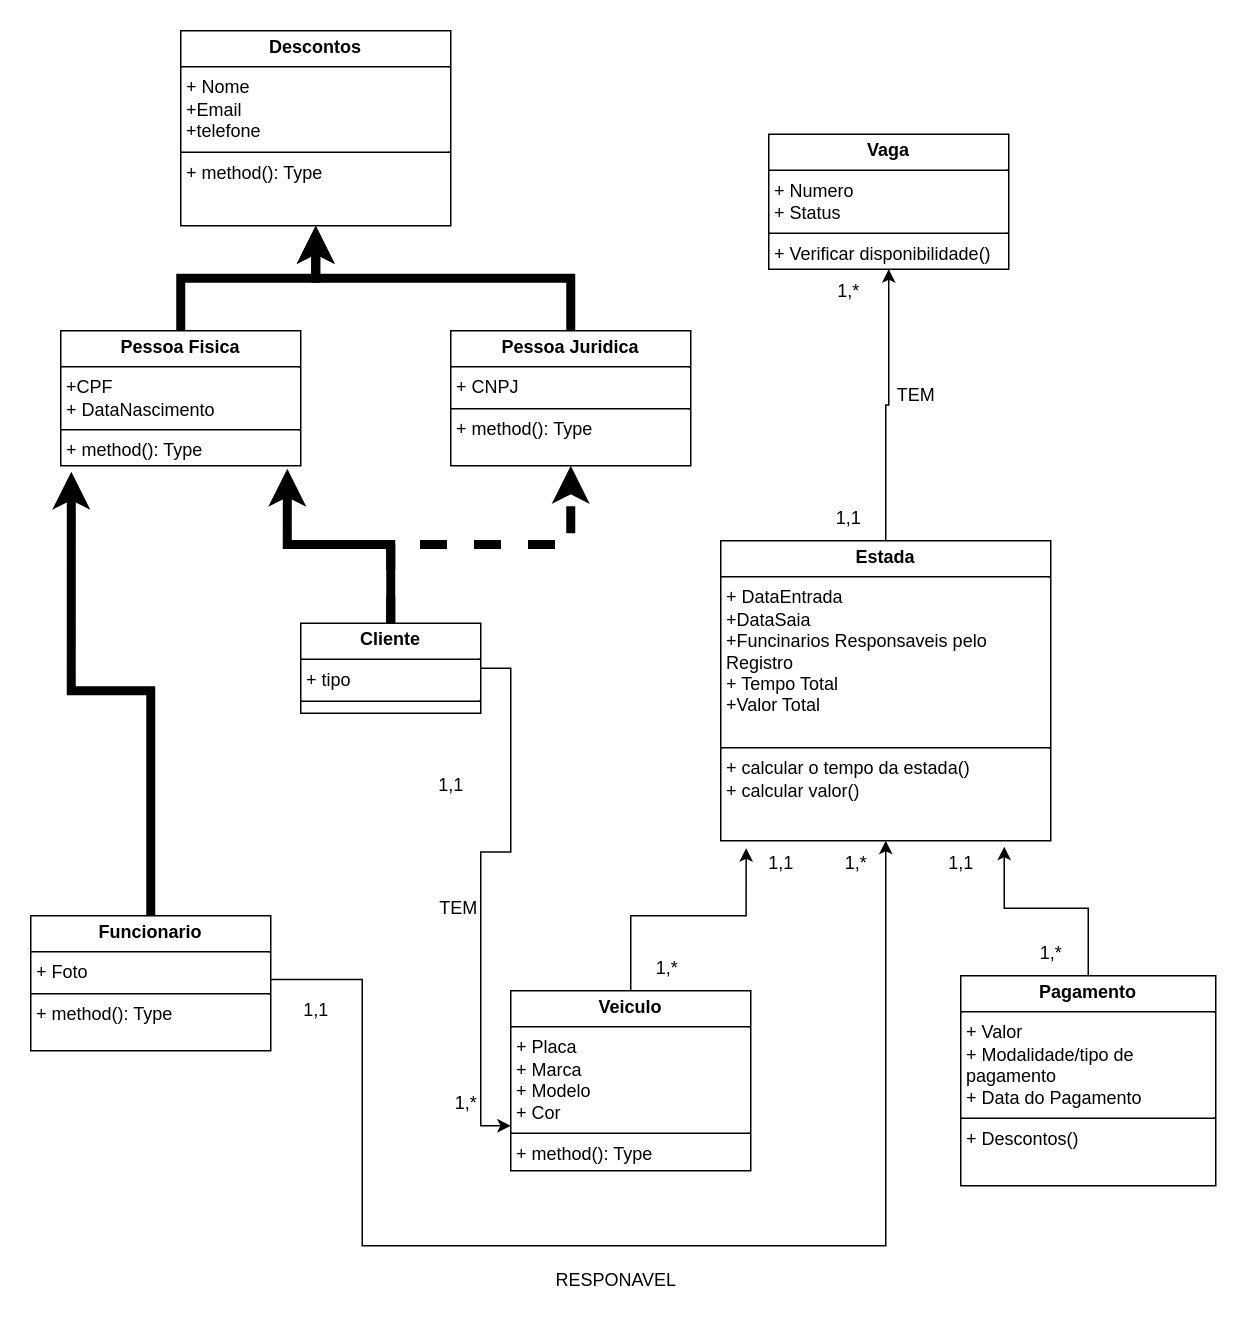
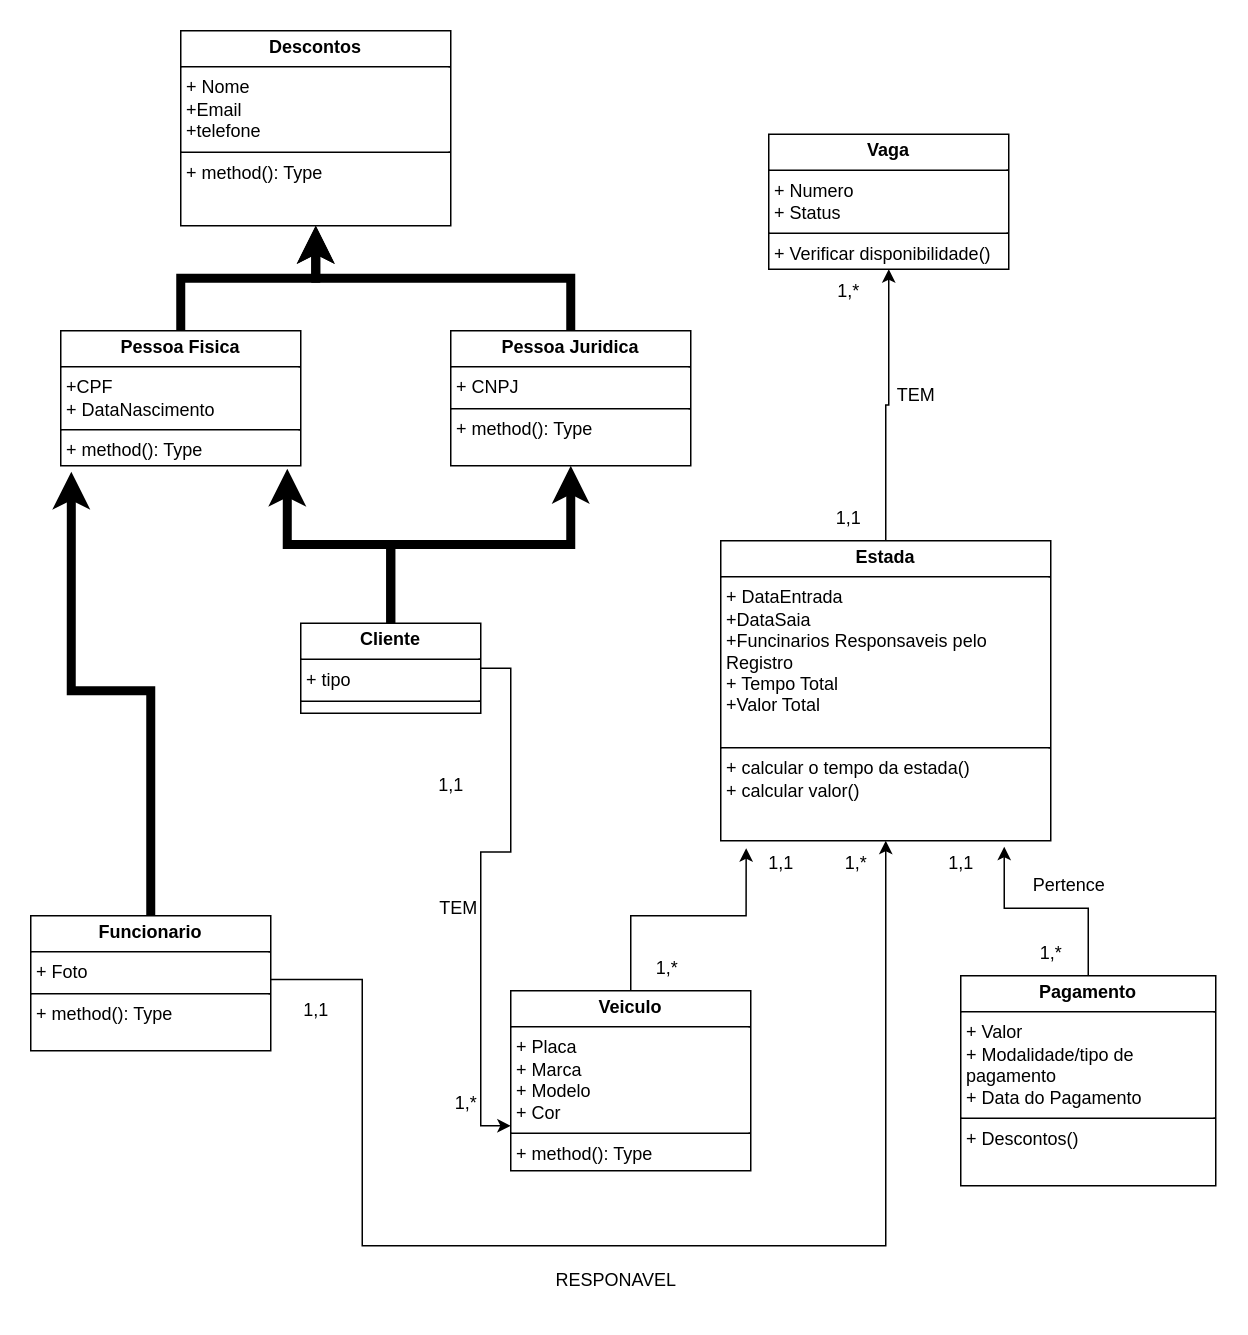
  <mxCell id="0" />
  <mxCell id="1" parent="0" />
  <mxCell id="2" value="" style="edgeStyle=orthogonalEdgeStyle;rounded=0;orthogonalLoop=1;jettySize=auto;html=1;strokeWidth=6;labelBackgroundColor=none;fontColor=default;arcSize=16;" parent="1" source="3" target="6" edge="1"><mxGeometry relative="1" as="geometry" /></mxCell>
  <mxCell id="3" value="&lt;p style=&quot;margin:0px;margin-top:4px;text-align:center;&quot;&gt;&lt;b&gt;Pessoa Fisica&lt;/b&gt;&lt;/p&gt;&lt;hr size=&quot;1&quot; style=&quot;border-style:solid;&quot;&gt;&lt;p style=&quot;margin:0px;margin-left:4px;&quot;&gt;+CPF&lt;/p&gt;&lt;p style=&quot;margin:0px;margin-left:4px;&quot;&gt;+ DataNascimento&lt;/p&gt;&lt;hr size=&quot;1&quot; style=&quot;border-style:solid;&quot;&gt;&lt;p style=&quot;margin:0px;margin-left:4px;&quot;&gt;+ method(): Type&lt;/p&gt;" style="verticalAlign=top;align=left;overflow=fill;html=1;whiteSpace=wrap;labelBackgroundColor=none;rounded=0;arcSize=16;" parent="1" vertex="1"><mxGeometry x="40" y="220" width="160" height="90" as="geometry" /></mxCell>
  <mxCell id="4" style="edgeStyle=orthogonalEdgeStyle;rounded=0;orthogonalLoop=1;jettySize=auto;html=1;strokeWidth=6;labelBackgroundColor=none;fontColor=default;arcSize=16;" parent="1" source="5" target="6" edge="1"><mxGeometry relative="1" as="geometry" /></mxCell>
  <mxCell id="5" value="&lt;p style=&quot;margin:0px;margin-top:4px;text-align:center;&quot;&gt;&lt;b&gt;Pessoa Juridica&lt;/b&gt;&lt;/p&gt;&lt;hr size=&quot;1&quot; style=&quot;border-style:solid;&quot;&gt;&lt;p style=&quot;margin:0px;margin-left:4px;&quot;&gt;+ CNPJ&lt;/p&gt;&lt;hr size=&quot;1&quot; style=&quot;border-style:solid;&quot;&gt;&lt;p style=&quot;margin:0px;margin-left:4px;&quot;&gt;+ method(): Type&lt;/p&gt;" style="verticalAlign=top;align=left;overflow=fill;html=1;whiteSpace=wrap;labelBackgroundColor=none;rounded=0;arcSize=16;" parent="1" vertex="1"><mxGeometry x="300" y="220" width="160" height="90" as="geometry" /></mxCell>
  <mxCell id="6" value="&lt;p style=&quot;margin:0px;margin-top:4px;text-align:center;&quot;&gt;&lt;b&gt;Descontos&lt;/b&gt;&lt;/p&gt;&lt;hr size=&quot;1&quot; style=&quot;border-style:solid;&quot;&gt;&lt;p style=&quot;margin:0px;margin-left:4px;&quot;&gt;+ Nome&lt;br&gt;+Email&lt;/p&gt;&lt;p style=&quot;margin:0px;margin-left:4px;&quot;&gt;+telefone&lt;/p&gt;&lt;hr size=&quot;1&quot; style=&quot;border-style:solid;&quot;&gt;&lt;p style=&quot;margin:0px;margin-left:4px;&quot;&gt;+ method(): Type&lt;/p&gt;" style="verticalAlign=top;align=left;overflow=fill;html=1;whiteSpace=wrap;labelBackgroundColor=none;rounded=0;arcSize=16;" parent="1" vertex="1"><mxGeometry x="120" width="180" height="130" as="geometry" y="20" /></mxCell>
  <mxCell id="7" style="edgeStyle=orthogonalEdgeStyle;rounded=0;orthogonalLoop=1;jettySize=auto;html=1;entryX=0.5;entryY=1;entryDx=0;entryDy=0;labelBackgroundColor=none;fontColor=default;arcSize=16;" parent="1" target="11" edge="1"><mxGeometry relative="1" as="geometry"><mxPoint x="590" y="810" as="targetPoint" /><mxPoint x="180" y="652.5" as="sourcePoint" /><Array as="points"><mxPoint x="241" y="653" /><mxPoint x="241" y="830" /><mxPoint x="590" y="830" /></Array></mxGeometry></mxCell>
  <mxCell id="8" style="edgeStyle=orthogonalEdgeStyle;rounded=0;orthogonalLoop=1;jettySize=auto;html=1;entryX=0.044;entryY=1.044;entryDx=0;entryDy=0;entryPerimeter=0;strokeWidth=6;labelBackgroundColor=none;fontColor=default;arcSize=16;" edge="1" parent="1" source="9" target="3"><mxGeometry relative="1" as="geometry"><mxPoint x="50" y="350" as="targetPoint" /></mxGeometry></mxCell>
  <mxCell id="9" value="&lt;p style=&quot;margin:0px;margin-top:4px;text-align:center;&quot;&gt;&lt;b&gt;Funcionario&lt;/b&gt;&lt;/p&gt;&lt;hr size=&quot;1&quot; style=&quot;border-style:solid;&quot;&gt;&lt;p style=&quot;margin:0px;margin-left:4px;&quot;&gt;+ Foto&lt;/p&gt;&lt;hr size=&quot;1&quot; style=&quot;border-style:solid;&quot;&gt;&lt;p style=&quot;margin:0px;margin-left:4px;&quot;&gt;+ method(): Type&lt;/p&gt;" style="verticalAlign=top;align=left;overflow=fill;html=1;whiteSpace=wrap;labelBackgroundColor=none;rounded=0;arcSize=16;" parent="1" vertex="1"><mxGeometry x="20" y="610" width="160" height="90" as="geometry" /></mxCell>
  <mxCell id="10" style="edgeStyle=orthogonalEdgeStyle;rounded=0;orthogonalLoop=1;jettySize=auto;html=1;entryX=0.5;entryY=1;entryDx=0;entryDy=0;labelBackgroundColor=none;fontColor=default;arcSize=16;" parent="1" source="11" target="12" edge="1"><mxGeometry relative="1" as="geometry" /></mxCell>
  <mxCell id="11" value="&lt;p style=&quot;margin:0px;margin-top:4px;text-align:center;&quot;&gt;&lt;b&gt;Estada&lt;/b&gt;&lt;/p&gt;&lt;hr size=&quot;1&quot; style=&quot;border-style:solid;&quot;&gt;&lt;p style=&quot;margin:0px;margin-left:4px;&quot;&gt;+ DataEntrada&lt;/p&gt;&lt;p style=&quot;margin:0px;margin-left:4px;&quot;&gt;+DataSaia&lt;/p&gt;&lt;p style=&quot;margin:0px;margin-left:4px;&quot;&gt;+Funcinarios Responsaveis pelo Registro&lt;/p&gt;&lt;p style=&quot;margin:0px;margin-left:4px;&quot;&gt;+ Tempo Total&lt;/p&gt;&lt;p style=&quot;margin:0px;margin-left:4px;&quot;&gt;+Valor Total&lt;/p&gt;&lt;p style=&quot;margin:0px;margin-left:4px;&quot;&gt;&lt;br&gt;&lt;/p&gt;&lt;hr size=&quot;1&quot; style=&quot;border-style:solid;&quot;&gt;&lt;p style=&quot;margin:0px;margin-left:4px;&quot;&gt;+&amp;nbsp;calcular o tempo da estada()&lt;br&gt;+ calcular valor()&lt;/p&gt;" style="verticalAlign=top;align=left;overflow=fill;html=1;whiteSpace=wrap;labelBackgroundColor=none;rounded=0;arcSize=16;" parent="1" vertex="1"><mxGeometry x="480" y="360" width="220" height="200" as="geometry" /></mxCell>
  <mxCell id="12" value="&lt;p style=&quot;margin:0px;margin-top:4px;text-align:center;&quot;&gt;&lt;b&gt;Vaga&lt;/b&gt;&lt;/p&gt;&lt;hr size=&quot;1&quot; style=&quot;border-style:solid;&quot;&gt;&lt;p style=&quot;margin:0px;margin-left:4px;&quot;&gt;+ Numero&lt;br&gt;+ Status&lt;/p&gt;&lt;hr size=&quot;1&quot; style=&quot;border-style:solid;&quot;&gt;&lt;p style=&quot;margin:0px;margin-left:4px;&quot;&gt;+ Verificar disponibilidade()&lt;/p&gt;" style="verticalAlign=top;align=left;overflow=fill;html=1;whiteSpace=wrap;labelBackgroundColor=none;rounded=0;arcSize=16;" parent="1" vertex="1"><mxGeometry x="512" y="89" width="160" height="90" as="geometry" /></mxCell>
  <mxCell id="13" value="&lt;p style=&quot;margin:0px;margin-top:4px;text-align:center;&quot;&gt;&lt;b&gt;Pagamento&lt;/b&gt;&lt;/p&gt;&lt;hr size=&quot;1&quot; style=&quot;border-style:solid;&quot;&gt;&lt;p style=&quot;margin:0px;margin-left:4px;&quot;&gt;+ Valor&lt;br&gt;+ Modalidade/tipo de pagamento&lt;br&gt;+ Data do Pagamento&lt;/p&gt;&lt;hr size=&quot;1&quot; style=&quot;border-style:solid;&quot;&gt;&lt;p style=&quot;margin:0px;margin-left:4px;&quot;&gt;+ Descontos()&lt;/p&gt;" style="verticalAlign=top;align=left;overflow=fill;html=1;whiteSpace=wrap;labelBackgroundColor=none;rounded=0;arcSize=16;" parent="1" vertex="1"><mxGeometry x="640" y="650" width="170" height="140" as="geometry" /></mxCell>
  <mxCell id="14" value="&lt;p style=&quot;margin:0px;margin-top:4px;text-align:center;&quot;&gt;&lt;b&gt;Veiculo&lt;/b&gt;&lt;/p&gt;&lt;hr size=&quot;1&quot; style=&quot;border-style:solid;&quot;&gt;&lt;p style=&quot;margin:0px;margin-left:4px;&quot;&gt;+ Placa&lt;/p&gt;&lt;p style=&quot;margin:0px;margin-left:4px;&quot;&gt;+ Marca&lt;/p&gt;&lt;p style=&quot;margin:0px;margin-left:4px;&quot;&gt;+ Modelo&lt;/p&gt;&lt;p style=&quot;margin:0px;margin-left:4px;&quot;&gt;+ Cor&lt;/p&gt;&lt;hr size=&quot;1&quot; style=&quot;border-style:solid;&quot;&gt;&lt;p style=&quot;margin:0px;margin-left:4px;&quot;&gt;+ method(): Type&lt;/p&gt;" style="verticalAlign=top;align=left;overflow=fill;html=1;whiteSpace=wrap;labelBackgroundColor=none;rounded=0;arcSize=16;" parent="1" vertex="1"><mxGeometry x="340" y="660" width="160" height="120" as="geometry" /></mxCell>
- <mxCell id="15" value="" style="edgeStyle=orthogonalEdgeStyle;rounded=0;orthogonalLoop=1;jettySize=auto;html=1;strokeWidth=6;labelBackgroundColor=none;fontColor=default;arcSize=16;dashed=1;" parent="1" source="17" target="5" edge="1"><mxGeometry relative="1" as="geometry" /></mxCell>
+ <mxCell id="15" value="" style="edgeStyle=orthogonalEdgeStyle;rounded=0;orthogonalLoop=1;jettySize=auto;html=1;strokeWidth=6;labelBackgroundColor=none;fontColor=default;arcSize=16;" parent="1" source="17" target="5" edge="1"><mxGeometry relative="1" as="geometry" /></mxCell>
  <mxCell id="16" style="edgeStyle=orthogonalEdgeStyle;rounded=0;orthogonalLoop=1;jettySize=auto;html=1;entryX=0;entryY=0.75;entryDx=0;entryDy=0;labelBackgroundColor=none;fontColor=default;arcSize=16;" parent="1" source="17" target="14" edge="1"><mxGeometry relative="1" as="geometry" /></mxCell>
  <mxCell id="17" value="&lt;p style=&quot;margin:0px;margin-top:4px;text-align:center;&quot;&gt;&lt;b&gt;Cliente&lt;/b&gt;&lt;/p&gt;&lt;hr size=&quot;1&quot; style=&quot;border-style:solid;&quot;&gt;&lt;p style=&quot;margin:0px;margin-left:4px;&quot;&gt;+ tipo&lt;br&gt;&lt;/p&gt;&lt;hr size=&quot;1&quot; style=&quot;border-style:solid;&quot;&gt;&lt;p style=&quot;margin:0px;margin-left:4px;&quot;&gt;+ method(): Type&lt;/p&gt;" style="verticalAlign=top;align=left;overflow=fill;html=1;whiteSpace=wrap;labelBackgroundColor=none;rounded=0;arcSize=16;" parent="1" vertex="1"><mxGeometry x="200" y="415" width="120" height="60" as="geometry" /></mxCell>
  <mxCell id="18" style="edgeStyle=orthogonalEdgeStyle;rounded=0;orthogonalLoop=1;jettySize=auto;html=1;entryX=0.944;entryY=1.022;entryDx=0;entryDy=0;entryPerimeter=0;strokeWidth=6;labelBackgroundColor=none;fontColor=default;arcSize=16;" parent="1" source="17" target="3" edge="1"><mxGeometry relative="1" as="geometry" /></mxCell>
  <mxCell id="19" style="edgeStyle=orthogonalEdgeStyle;rounded=0;orthogonalLoop=1;jettySize=auto;html=1;entryX=0.077;entryY=1.025;entryDx=0;entryDy=0;entryPerimeter=0;labelBackgroundColor=none;fontColor=default;arcSize=16;" parent="1" source="14" target="11" edge="1"><mxGeometry relative="1" as="geometry" /></mxCell>
  <mxCell id="20" style="edgeStyle=orthogonalEdgeStyle;rounded=0;orthogonalLoop=1;jettySize=auto;html=1;entryX=0.859;entryY=1.02;entryDx=0;entryDy=0;entryPerimeter=0;labelBackgroundColor=none;fontColor=default;arcSize=16;" parent="1" source="13" target="11" edge="1"><mxGeometry relative="1" as="geometry" /></mxCell>
  <mxCell id="21" value="TEM" style="text;html=1;align=center;verticalAlign=middle;resizable=0;points=[];autosize=1;strokeColor=none;fillColor=none;labelBackgroundColor=none;rounded=0;arcSize=16;" parent="1" vertex="1"><mxGeometry x="280" y="590" width="50" height="30" as="geometry" /></mxCell>
  <mxCell id="22" value="1,1" style="text;html=1;align=center;verticalAlign=middle;resizable=0;points=[];autosize=1;strokeColor=none;fillColor=none;labelBackgroundColor=none;rounded=0;arcSize=16;" parent="1" vertex="1"><mxGeometry x="280" y="508" width="40" height="30" as="geometry" /></mxCell>
  <mxCell id="23" value="1,*" style="text;html=1;align=center;verticalAlign=middle;resizable=0;points=[];autosize=1;strokeColor=none;fillColor=none;labelBackgroundColor=none;rounded=0;arcSize=16;" parent="1" vertex="1"><mxGeometry x="290" y="720" width="40" height="30" as="geometry" /></mxCell>
+ <mxCell id="24" value="Pertence" style="text;html=1;align=center;verticalAlign=middle;resizable=0;points=[];autosize=1;strokeColor=none;fillColor=none;labelBackgroundColor=none;rounded=0;arcSize=16;" parent="1" vertex="1"><mxGeometry x="677" y="575" width="70" height="30" as="geometry" /></mxCell>
  <mxCell id="25" value="TEM" style="text;html=1;align=center;verticalAlign=middle;resizable=0;points=[];autosize=1;strokeColor=none;fillColor=none;labelBackgroundColor=none;rounded=0;arcSize=16;" parent="1" vertex="1"><mxGeometry x="585" y="248" width="50" height="30" as="geometry" /></mxCell>
  <mxCell id="26" value="1,1" style="text;html=1;align=center;verticalAlign=middle;resizable=0;points=[];autosize=1;strokeColor=none;fillColor=none;labelBackgroundColor=none;rounded=0;arcSize=16;" parent="1" vertex="1"><mxGeometry x="500" y="560" width="40" height="30" as="geometry" /></mxCell>
  <mxCell id="27" value="1,*" style="text;html=1;align=center;verticalAlign=middle;resizable=0;points=[];autosize=1;strokeColor=none;fillColor=none;labelBackgroundColor=none;rounded=0;arcSize=16;" parent="1" vertex="1"><mxGeometry x="424" y="630" width="40" height="30" as="geometry" /></mxCell>
  <mxCell id="28" value="1,1" style="text;html=1;align=center;verticalAlign=middle;resizable=0;points=[];autosize=1;strokeColor=none;fillColor=none;labelBackgroundColor=none;rounded=0;arcSize=16;" parent="1" vertex="1"><mxGeometry x="545" y="330" width="40" height="30" as="geometry" /></mxCell>
  <mxCell id="29" value="1,*" style="text;html=1;align=center;verticalAlign=middle;resizable=0;points=[];autosize=1;strokeColor=none;fillColor=none;labelBackgroundColor=none;rounded=0;arcSize=16;" parent="1" vertex="1"><mxGeometry x="545" y="179" width="40" height="30" as="geometry" /></mxCell>
  <mxCell id="30" value="1,1" style="text;html=1;align=center;verticalAlign=middle;resizable=0;points=[];autosize=1;strokeColor=none;fillColor=none;labelBackgroundColor=none;rounded=0;arcSize=16;" parent="1" vertex="1"><mxGeometry x="620" y="560" width="40" height="30" as="geometry" /></mxCell>
  <mxCell id="31" value="1,*" style="text;html=1;align=center;verticalAlign=middle;resizable=0;points=[];autosize=1;strokeColor=none;fillColor=none;labelBackgroundColor=none;rounded=0;arcSize=16;" parent="1" vertex="1"><mxGeometry x="680" y="620" width="40" height="30" as="geometry" /></mxCell>
  <mxCell id="32" value="RESPONAVEL" style="text;html=1;align=center;verticalAlign=middle;resizable=0;points=[];autosize=1;strokeColor=none;fillColor=none;labelBackgroundColor=none;rounded=0;arcSize=16;" parent="1" vertex="1"><mxGeometry x="360" y="838" width="100" height="30" as="geometry" /></mxCell>
  <mxCell id="33" value="1,1" style="text;html=1;align=center;verticalAlign=middle;resizable=0;points=[];autosize=1;strokeColor=none;fillColor=none;labelBackgroundColor=none;rounded=0;arcSize=16;" parent="1" vertex="1"><mxGeometry x="190" y="658" width="40" height="30" as="geometry" /></mxCell>
  <mxCell id="34" value="1,*" style="text;html=1;align=center;verticalAlign=middle;resizable=0;points=[];autosize=1;strokeColor=none;fillColor=none;labelBackgroundColor=none;rounded=0;arcSize=16;" parent="1" vertex="1"><mxGeometry x="550" y="560" width="40" height="30" as="geometry" /></mxCell>
